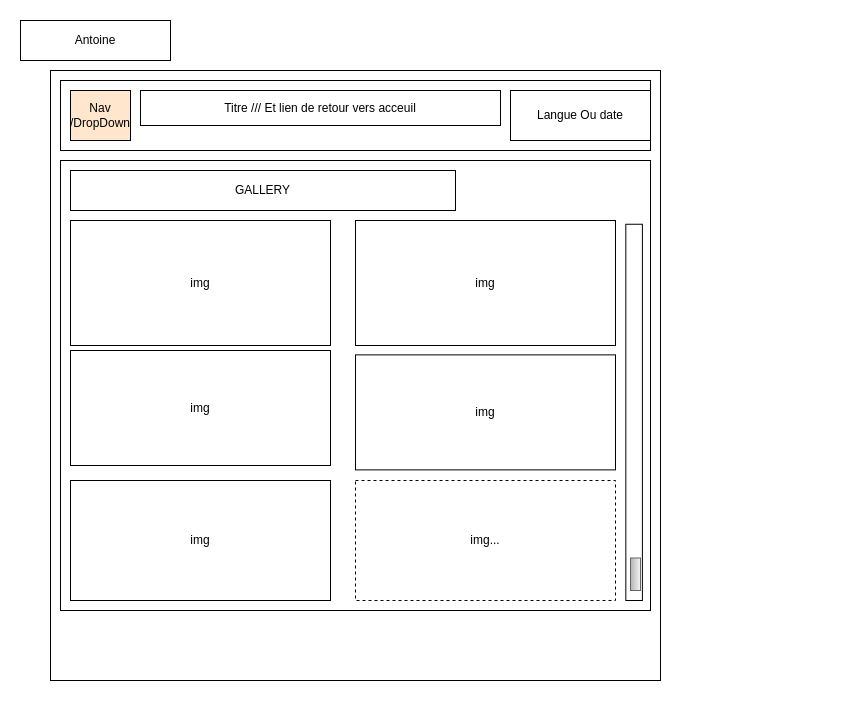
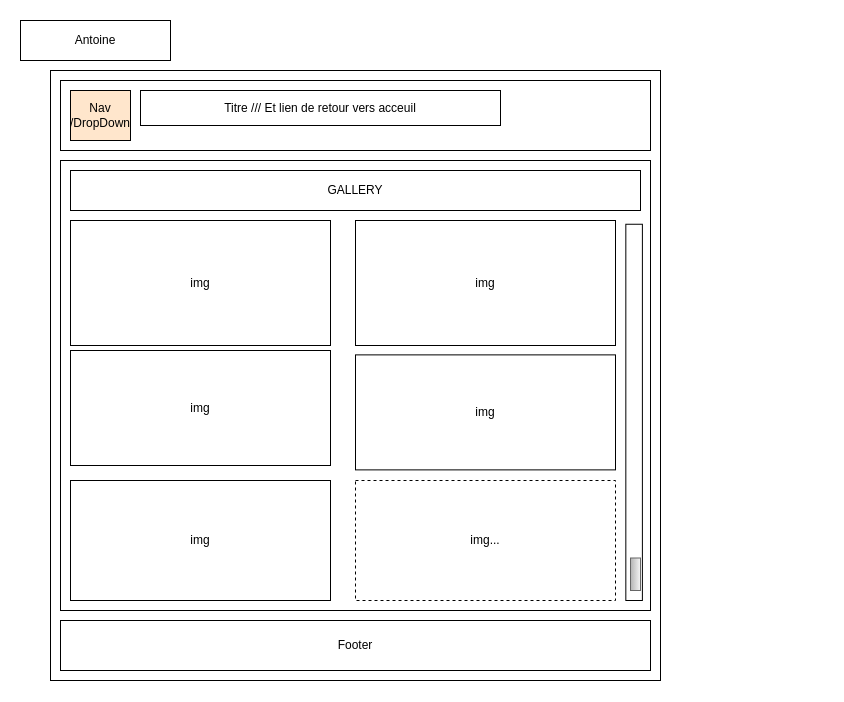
  <mxCell id="0" />
  <mxCell id="1" parent="0" />
  <mxCell id="2" value="" style="whiteSpace=wrap;html=1;aspect=fixed;" parent="1" vertex="1"><mxGeometry x="50" y="70" width="610" height="610" as="geometry" /></mxCell>
  <mxCell id="3" value="" style="rounded=0;whiteSpace=wrap;html=1;" parent="1" vertex="1"><mxGeometry x="60" y="80" width="590" height="70" as="geometry" /></mxCell>
  <mxCell id="4" value="Titre /// Et lien de retour vers acceuil" style="rounded=0;whiteSpace=wrap;html=1;" parent="1" vertex="1"><mxGeometry x="140" y="90" width="360" height="35" as="geometry" /></mxCell>
  <mxCell id="5" value="Nav /DropDown" style="rounded=0;whiteSpace=wrap;html=1;fillColor=#ffe6cc;" parent="1" vertex="1"><mxGeometry x="70" y="90" width="60" height="50" as="geometry" /></mxCell>
- <mxCell id="6" value="Langue Ou date" style="rounded=0;whiteSpace=wrap;html=1;" parent="1" vertex="1"><mxGeometry x="510" y="90" width="140" height="50" as="geometry" /></mxCell>
  <mxCell id="7" value="" style="rounded=0;whiteSpace=wrap;html=1;" parent="1" vertex="1"><mxGeometry x="60" y="160" width="590" height="450" as="geometry" /></mxCell>
+ <mxCell id="8" value="Footer" style="rounded=0;whiteSpace=wrap;html=1;" parent="1" vertex="1"><mxGeometry x="60" y="620" width="590" height="50" as="geometry" /></mxCell>
  <mxCell id="9" value="img..." style="rounded=0;whiteSpace=wrap;html=1;dashed=1;" parent="1" vertex="1"><mxGeometry x="355" y="480" width="260" height="120" as="geometry" /></mxCell>
  <mxCell id="10" value="img" style="rounded=0;whiteSpace=wrap;html=1;" parent="1" vertex="1"><mxGeometry x="355" y="354.38" width="260" height="115" as="geometry" /></mxCell>
  <mxCell id="11" value="img" style="rounded=0;whiteSpace=wrap;html=1;" parent="1" vertex="1"><mxGeometry x="355" y="220" width="260" height="125" as="geometry" /></mxCell>
  <mxCell id="12" value="img" style="rounded=0;whiteSpace=wrap;html=1;" parent="1" vertex="1"><mxGeometry x="70" y="220" width="260" height="125" as="geometry" /></mxCell>
  <mxCell id="13" value="img" style="rounded=0;whiteSpace=wrap;html=1;" parent="1" vertex="1"><mxGeometry x="70" y="350" width="260" height="115" as="geometry" /></mxCell>
  <mxCell id="14" value="img" style="rounded=0;whiteSpace=wrap;html=1;" parent="1" vertex="1"><mxGeometry x="70" y="480" width="260" height="120" as="geometry" /></mxCell>
  <mxCell id="15" value="" style="rounded=0;whiteSpace=wrap;html=1;rotation=90;" parent="1" vertex="1"><mxGeometry x="445.48" y="403.6" width="376.25" height="16.56" as="geometry" /></mxCell>
  <mxCell id="16" value="" style="rounded=0;whiteSpace=wrap;html=1;rotation=90;fillColor=#f5f5f5;gradientColor=#b3b3b3;strokeColor=#666666;" parent="1" vertex="1"><mxGeometry x="618.75" y="568.75" width="32.5" height="10" as="geometry" /></mxCell>
- <mxCell id="17" value="GALLERY" style="rounded=0;whiteSpace=wrap;html=1;" parent="1" vertex="1"><mxGeometry x="70" y="170" width="385" height="40" as="geometry" /></mxCell>
+ <mxCell id="17" value="GALLERY" style="rounded=0;whiteSpace=wrap;html=1;" parent="1" vertex="1"><mxGeometry x="70" y="170" width="570" height="40" as="geometry" /></mxCell>
  <mxCell id="18" value="Antoine" style="rounded=0;whiteSpace=wrap;html=1;" parent="1" vertex="1"><mxGeometry x="20" y="20" width="150" height="40" as="geometry" /></mxCell>
